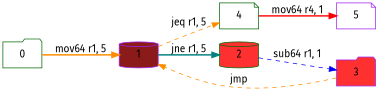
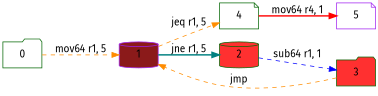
  digraph {
    fontname="Fira Sans"
    rankdir=LR
    node [color=purple fontname="Fira Sans" shape=cylinder]
    edge [color=darkorange fontname="Fira Sans" style=dashed]
    1 [fillcolor=firebrick4 style="rounded,filled"]
    4 [color=darkgreen shape=note]
    2 [color=darkgreen fillcolor=firebrick1 style=filled]
    0 [color=darkgreen shape=folder]
    5 [shape=note]
-   3 [fillcolor=firebrick1 shape=folder style=filled]
+   3 [color=darkgreen fillcolor=firebrick1 shape=folder style=filled]
    1 -> 4 [label="jeq r1, 5"]
    1 -> 2 [color=teal label="jne r1, 5" style=bold]
    4 -> 5 [color=red label="mov64 r4, 1" style=bold]
    2 -> 3 [color=blue label="sub64 r1, 1"]
-   0 -> 1 [label="mov64 r1, 5" style=bold]
+   0 -> 1 [label="mov64 r1, 5"]
    3 -> 1 [label=jmp]
  }
